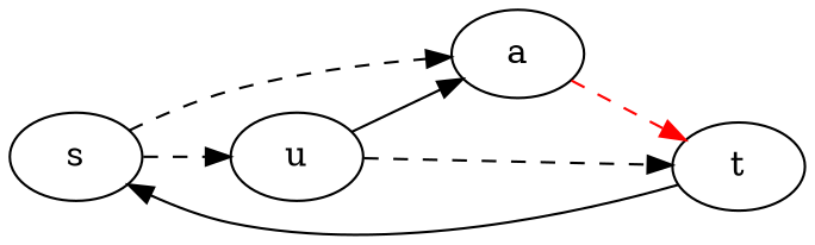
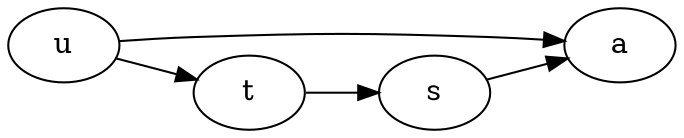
  digraph {
    rankdir=LR
    edge [style=dashed]
    s
    u
    a
    t
-   s -> u
-   s -> a
+   s -> a [style=solid]
    u -> a [style=solid]
-   u -> t
-   a -> t [color=red]
+   u -> t [style=solid]
    t -> s [style=solid]
  }
